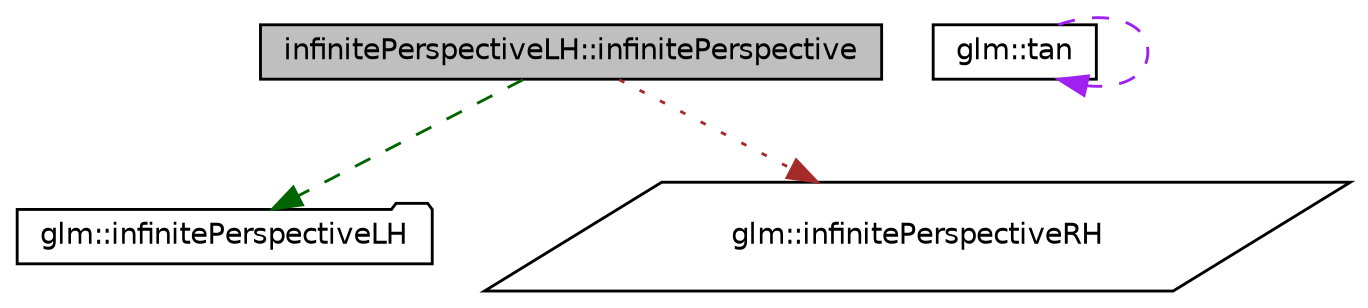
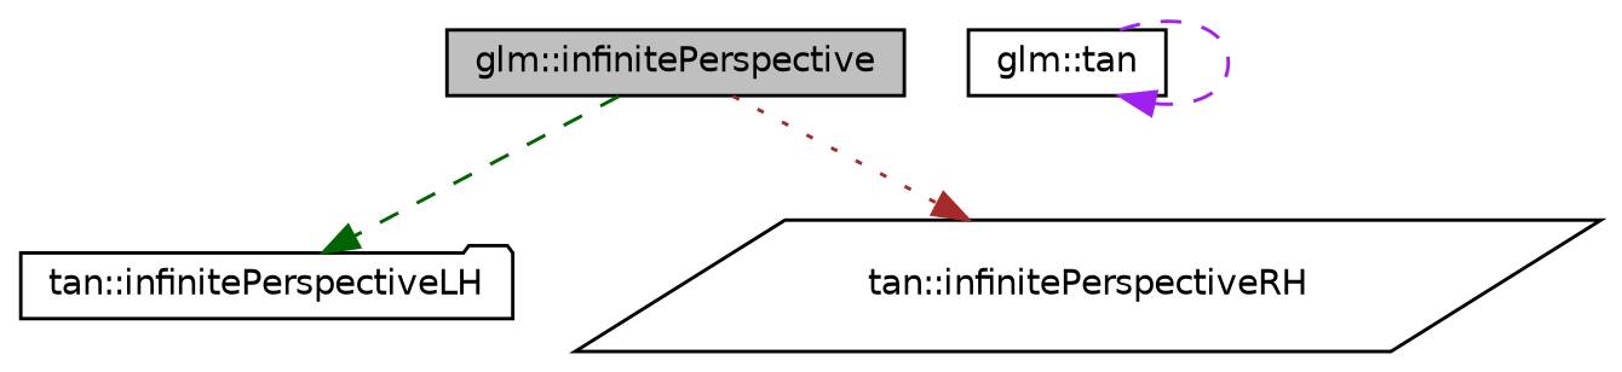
  digraph {
    rankdir=TB
    node [color=black fillcolor=white fontname=Helvetica fontsize=10 shape=box style=filled]
    edge [fontname=Helvetica fontsize=10 labelfontname=Helvetica labelfontsize=10 style=dashed]
-   n1 [fillcolor=grey75 fontcolor=black height=0.2 label="infinitePerspectiveLH::infinitePerspective" width=0.4]
-   n2 [height=0.2 label="glm::infinitePerspectiveLH" shape=folder width=0.4]
-   n3 [height=0.2 label="glm::infinitePerspectiveRH" shape=parallelogram width=0.4]
+   n1 [fillcolor=grey75 fontcolor=black height=0.2 label="glm::infinitePerspective" width=0.4]
+   n2 [height=0.2 label="tan::infinitePerspectiveLH" shape=folder width=0.4]
+   n3 [height=0.2 label="tan::infinitePerspectiveRH" shape=parallelogram width=0.4]
    n4 [height=0.2 label="glm::tan" width=0.4]
    n1 -> n2 [color=darkgreen]
    n1 -> n3 [color=brown style=dotted]
    n4 -> n4 [color=purple]
  }
